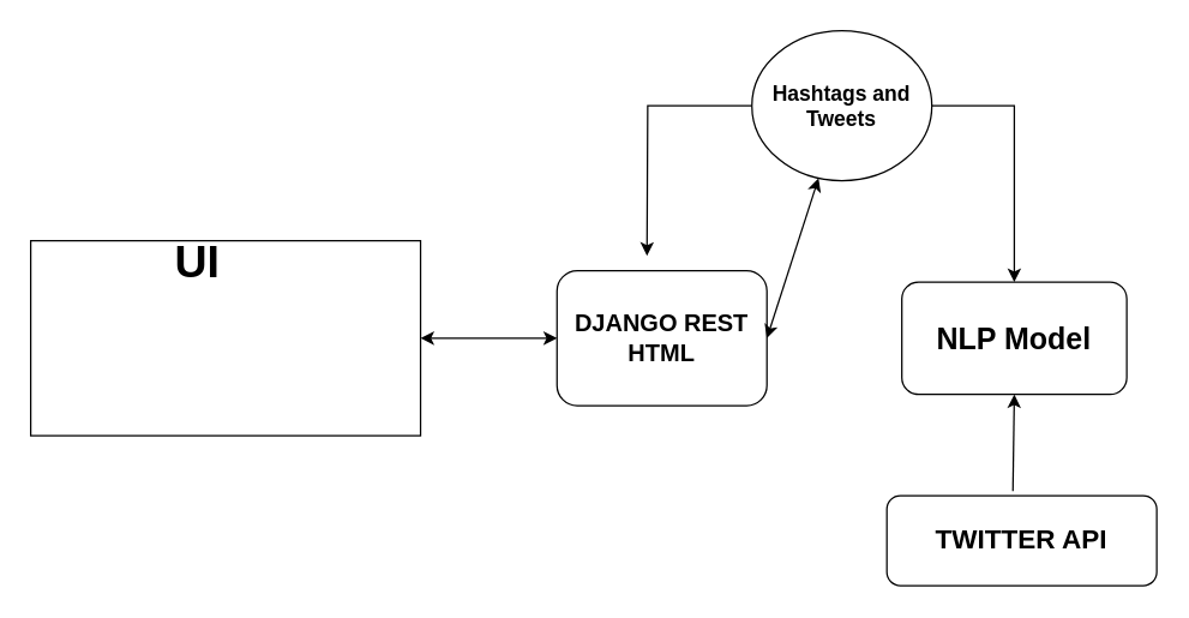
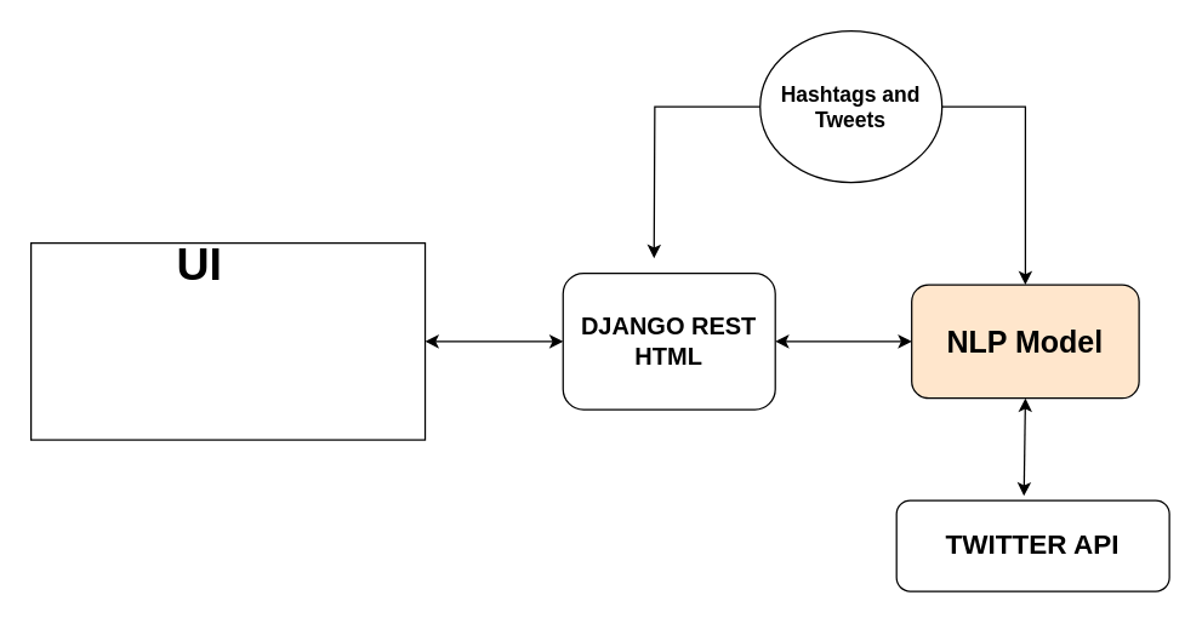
  <mxCell id="0" />
  <mxCell id="1" parent="0" />
  <mxCell id="2" value="&lt;div&gt;&lt;span style=&quot;font-size: 17px&quot;&gt;&amp;nbsp; &amp;nbsp; &amp;nbsp; &amp;nbsp; &amp;nbsp; &amp;nbsp; &amp;nbsp; &amp;nbsp; &amp;nbsp; &amp;nbsp; &lt;/span&gt;&lt;b&gt;&lt;font style=&quot;font-size: 30px&quot;&gt;UI&lt;/font&gt;&lt;/b&gt;&lt;/div&gt;&lt;div&gt;&lt;span style=&quot;font-size: 17px&quot;&gt;&lt;br&gt;&lt;/span&gt;&lt;/div&gt;&lt;div&gt;&lt;span style=&quot;font-size: 17px&quot;&gt;&lt;br&gt;&lt;/span&gt;&lt;/div&gt;&lt;div&gt;&lt;span style=&quot;font-size: 17px&quot;&gt;&lt;br&gt;&lt;/span&gt;&lt;/div&gt;&lt;div&gt;&lt;span style=&quot;font-size: 17px&quot;&gt;&lt;br&gt;&lt;/span&gt;&lt;/div&gt;&lt;div&gt;&lt;span style=&quot;font-size: 17px&quot;&gt;&lt;br&gt;&lt;/span&gt;&lt;/div&gt;" style="rounded=0;whiteSpace=wrap;html=1;align=left;" vertex="1" parent="1"><mxGeometry x="20" y="160" width="260" height="130" as="geometry" /></mxCell>
  <mxCell id="3" value="&lt;b&gt;&lt;font style=&quot;font-size: 16px&quot;&gt;DJANGO REST HTML&lt;/font&gt;&lt;/b&gt;" style="rounded=1;whiteSpace=wrap;html=1;" vertex="1" parent="1"><mxGeometry x="371" y="180" width="140" height="90" as="geometry" /></mxCell>
- <mxCell id="4" value="&lt;b&gt;&lt;font style=&quot;font-size: 20px&quot;&gt;NLP Model&lt;/font&gt;&lt;/b&gt;" style="rounded=1;whiteSpace=wrap;html=1;" vertex="1" parent="1"><mxGeometry x="601" y="187.5" width="150" height="75" as="geometry" /></mxCell>
+ <mxCell id="4" value="&lt;b&gt;&lt;font style=&quot;font-size: 20px&quot;&gt;NLP Model&lt;/font&gt;&lt;/b&gt;" style="rounded=1;whiteSpace=wrap;html=1;fillColor=#ffe6cc;" vertex="1" parent="1"><mxGeometry x="601" y="187.5" width="150" height="75" as="geometry" /></mxCell>
  <mxCell id="5" value="&lt;b&gt;&lt;font style=&quot;font-size: 18px&quot;&gt;TWITTER API&lt;/font&gt;&lt;/b&gt;" style="rounded=1;whiteSpace=wrap;html=1;" vertex="1" parent="1"><mxGeometry x="591" y="330" width="180" height="60" as="geometry" /></mxCell>
  <mxCell id="6" value="" style="endArrow=classic;startArrow=classic;html=1;entryX=0;entryY=0.5;entryDx=0;entryDy=0;" edge="1" parent="1" source="2" target="3"><mxGeometry width="50" height="50" relative="1" as="geometry"><mxPoint x="280" y="275" as="sourcePoint" /><mxPoint x="350.711" y="225" as="targetPoint" /></mxGeometry></mxCell>
- <mxCell id="7" value="" style="endArrow=none;startArrow=classic;html=1;exitX=0.5;exitY=1;exitDx=0;exitDy=0;entryX=0.467;entryY=-0.05;entryDx=0;entryDy=0;entryPerimeter=0;" edge="1" parent="1" source="4" target="5"><mxGeometry width="50" height="50" relative="1" as="geometry"><mxPoint x="561" y="370" as="sourcePoint" /><mxPoint x="611" y="320" as="targetPoint" /></mxGeometry></mxCell>
- <mxCell id="8" value="" style="endArrow=classic;startArrow=classic;html=1;exitX=1;exitY=0.5;exitDx=0;exitDy=0;" edge="1" parent="1" source="3" target="11"><mxGeometry width="50" height="50" relative="1" as="geometry"><mxPoint x="521" y="240" as="sourcePoint" /><mxPoint x="571" y="190" as="targetPoint" /></mxGeometry></mxCell>
+ <mxCell id="7" value="" style="endArrow=classic;startArrow=classic;html=1;exitX=0.5;exitY=1;exitDx=0;exitDy=0;entryX=0.467;entryY=-0.05;entryDx=0;entryDy=0;entryPerimeter=0;" edge="1" parent="1" source="4" target="5"><mxGeometry width="50" height="50" relative="1" as="geometry"><mxPoint x="561" y="370" as="sourcePoint" /><mxPoint x="611" y="320" as="targetPoint" /></mxGeometry></mxCell>
+ <mxCell id="8" value="" style="endArrow=classic;startArrow=classic;html=1;entryX=0;entryY=0.5;entryDx=0;entryDy=0;exitX=1;exitY=0.5;exitDx=0;exitDy=0;" edge="1" parent="1" source="3" target="4"><mxGeometry width="50" height="50" relative="1" as="geometry"><mxPoint x="521" y="240" as="sourcePoint" /><mxPoint x="571" y="190" as="targetPoint" /></mxGeometry></mxCell>
  <mxCell id="9" style="edgeStyle=orthogonalEdgeStyle;rounded=0;orthogonalLoop=1;jettySize=auto;html=1;" edge="1" parent="1" source="11"><mxGeometry relative="1" as="geometry"><mxPoint x="431" y="170" as="targetPoint" /></mxGeometry></mxCell>
  <mxCell id="10" style="edgeStyle=orthogonalEdgeStyle;rounded=0;orthogonalLoop=1;jettySize=auto;html=1;exitX=1;exitY=0.5;exitDx=0;exitDy=0;entryX=0.5;entryY=0;entryDx=0;entryDy=0;" edge="1" parent="1" source="11" target="4"><mxGeometry relative="1" as="geometry" /></mxCell>
  <mxCell id="11" value="&lt;b&gt;&lt;font style=&quot;font-size: 14px&quot;&gt;Hashtags and Tweets&lt;/font&gt;&lt;/b&gt;" style="ellipse;whiteSpace=wrap;html=1;" vertex="1" parent="1"><mxGeometry x="501" y="20" width="120" height="100" as="geometry" /></mxCell>
